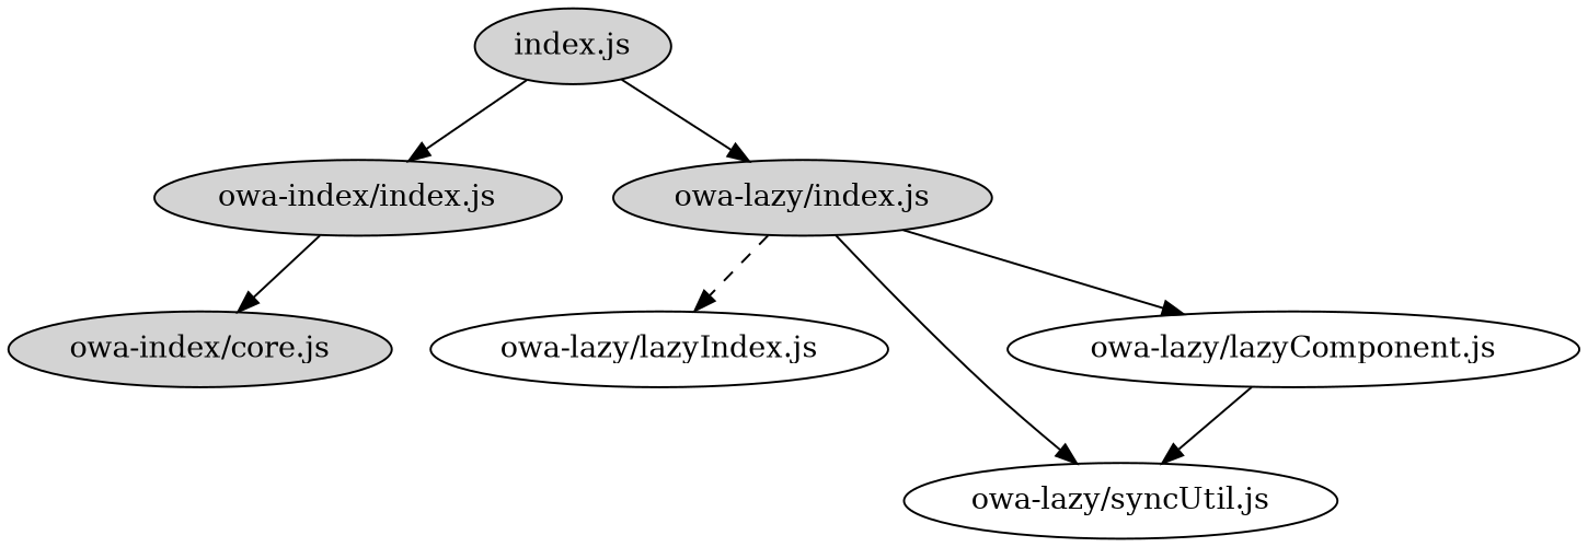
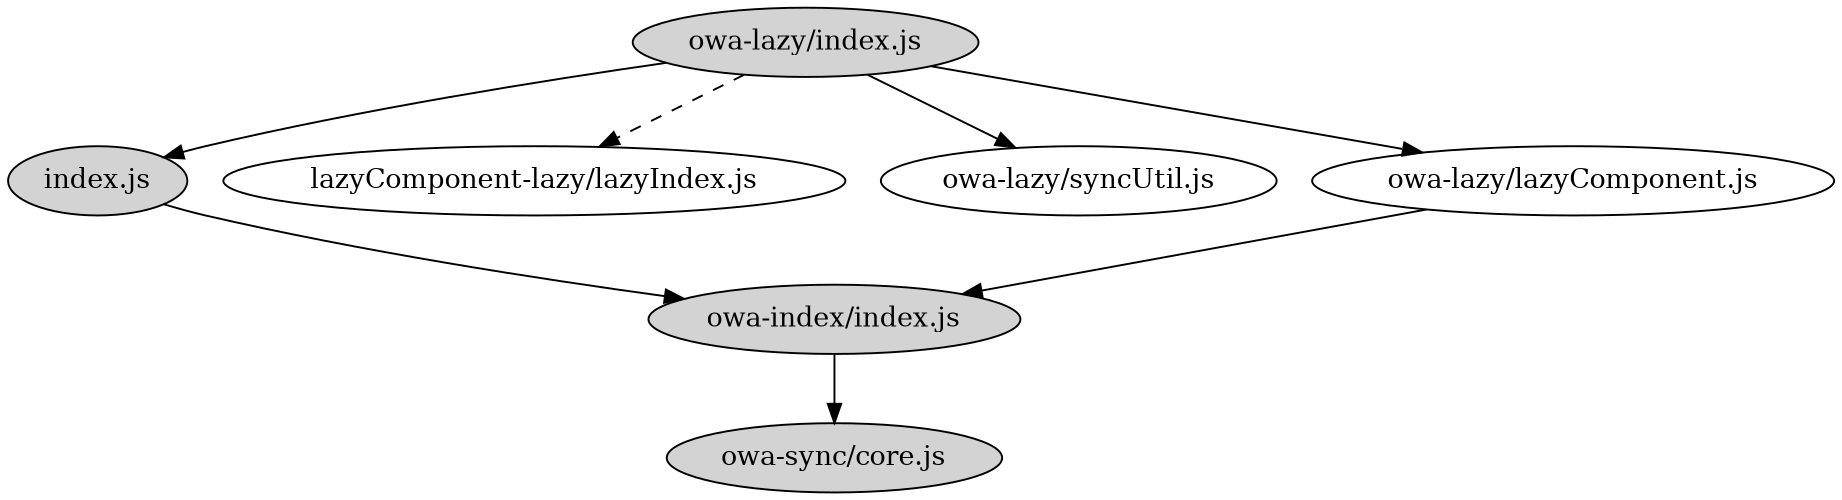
  digraph {
    node [fillcolor=lightgrey style=filled]
    edge [fontsize=8]
    n1 [label="index.js"]
    n2 [label="owa-index/index.js"]
    n3 [label="owa-lazy/index.js"]
-   n4 [label="owa-index/core.js"]
-   n5 [label="owa-lazy/lazyIndex.js" fillcolor="" style=""]
+   n4 [label="owa-sync/core.js"]
+   n5 [label="lazyComponent-lazy/lazyIndex.js" fillcolor="" style=""]
    n6 [label="owa-lazy/syncUtil.js" fillcolor="" style=""]
    n7 [label="owa-lazy/lazyComponent.js" fillcolor="" style=""]
    subgraph cluster_1 {
      bgcolor=lightgrey
      label=boot
    }
    subgraph cluster_2 {
      bgcolor=lightblue
      label=async
    }
    n1 -> n2
-   n1 -> n3
+   n3 -> n1
    n2 -> n4
    n3 -> n5 [style=dashed]
    n3 -> n6
    n3 -> n7
-   n7 -> n6
+   n7 -> n2
  }
